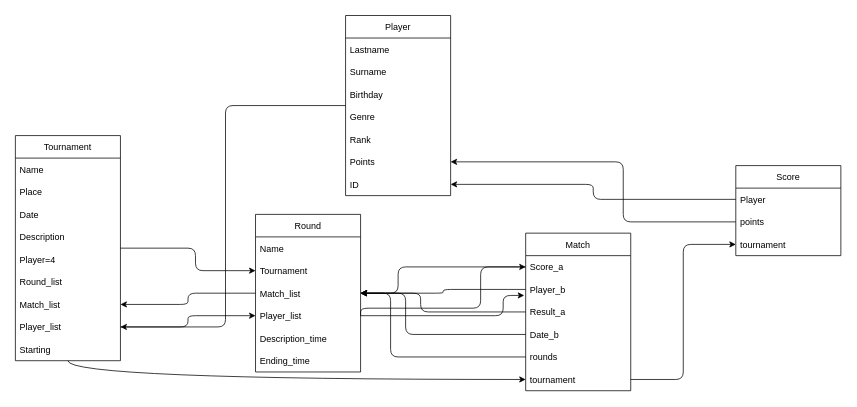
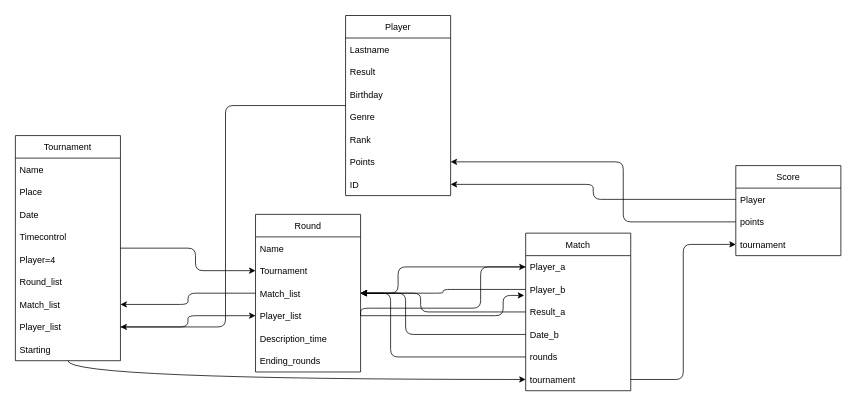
  <mxCell id="0" />
  <mxCell id="1" parent="0" />
  <mxCell id="2" style="edgeStyle=orthogonalEdgeStyle;curved=1;orthogonalLoop=1;jettySize=auto;html=1;" edge="1" parent="1" source="4" target="27"><mxGeometry relative="1" as="geometry" /></mxCell>
  <mxCell id="3" style="edgeStyle=orthogonalEdgeStyle;orthogonalLoop=1;jettySize=auto;html=1;entryX=0;entryY=0.5;entryDx=0;entryDy=0;rounded=1;" edge="1" parent="1" source="4" target="16"><mxGeometry relative="1" as="geometry"><Array as="points"><mxPoint x="260" y="330" /><mxPoint x="260" y="360" /></Array></mxGeometry></mxCell>
  <mxCell id="4" value="Tournament" style="swimlane;fontStyle=0;childLayout=stackLayout;horizontal=1;startSize=30;horizontalStack=0;resizeParent=1;resizeParentMax=0;resizeLast=0;collapsible=1;marginBottom=0;" vertex="1" parent="1"><mxGeometry x="20" y="180" width="140" height="300" as="geometry" /></mxCell>
  <mxCell id="5" value="Name" style="text;strokeColor=none;fillColor=none;align=left;verticalAlign=middle;spacingLeft=4;spacingRight=4;overflow=hidden;points=[[0,0.5],[1,0.5]];portConstraint=eastwest;rotatable=0;" vertex="1" parent="4"><mxGeometry y="30" width="140" height="30" as="geometry" /></mxCell>
  <mxCell id="6" value="Place" style="text;strokeColor=none;fillColor=none;align=left;verticalAlign=middle;spacingLeft=4;spacingRight=4;overflow=hidden;points=[[0,0.5],[1,0.5]];portConstraint=eastwest;rotatable=0;" vertex="1" parent="4"><mxGeometry y="60" width="140" height="30" as="geometry" /></mxCell>
  <mxCell id="7" value="Date" style="text;strokeColor=none;fillColor=none;align=left;verticalAlign=middle;spacingLeft=4;spacingRight=4;overflow=hidden;points=[[0,0.5],[1,0.5]];portConstraint=eastwest;rotatable=0;" vertex="1" parent="4"><mxGeometry y="90" width="140" height="30" as="geometry" /></mxCell>
- <mxCell id="8" value="Description" style="text;strokeColor=none;fillColor=none;align=left;verticalAlign=middle;spacingLeft=4;spacingRight=4;overflow=hidden;points=[[0,0.5],[1,0.5]];portConstraint=eastwest;rotatable=0;" vertex="1" parent="4"><mxGeometry y="120" width="140" height="30" as="geometry" /></mxCell>
+ <mxCell id="8" value="Timecontrol" style="text;strokeColor=none;fillColor=none;align=left;verticalAlign=middle;spacingLeft=4;spacingRight=4;overflow=hidden;points=[[0,0.5],[1,0.5]];portConstraint=eastwest;rotatable=0;" vertex="1" parent="4"><mxGeometry y="120" width="140" height="30" as="geometry" /></mxCell>
  <mxCell id="9" value="Player=4" style="text;strokeColor=none;fillColor=none;align=left;verticalAlign=middle;spacingLeft=4;spacingRight=4;overflow=hidden;points=[[0,0.5],[1,0.5]];portConstraint=eastwest;rotatable=0;" vertex="1" parent="4"><mxGeometry y="150" width="140" height="30" as="geometry" /></mxCell>
  <mxCell id="10" value="Round_list" style="text;strokeColor=none;fillColor=none;align=left;verticalAlign=middle;spacingLeft=4;spacingRight=4;overflow=hidden;points=[[0,0.5],[1,0.5]];portConstraint=eastwest;rotatable=0;" vertex="1" parent="4"><mxGeometry y="180" width="140" height="30" as="geometry" /></mxCell>
  <mxCell id="11" value="Match_list" style="text;strokeColor=none;fillColor=none;align=left;verticalAlign=middle;spacingLeft=4;spacingRight=4;overflow=hidden;points=[[0,0.5],[1,0.5]];portConstraint=eastwest;rotatable=0;" vertex="1" parent="4"><mxGeometry y="210" width="140" height="30" as="geometry" /></mxCell>
  <mxCell id="12" value="Player_list" style="text;strokeColor=none;fillColor=none;align=left;verticalAlign=middle;spacingLeft=4;spacingRight=4;overflow=hidden;points=[[0,0.5],[1,0.5]];portConstraint=eastwest;rotatable=0;" vertex="1" parent="4"><mxGeometry y="240" width="140" height="30" as="geometry" /></mxCell>
  <mxCell id="13" value="Starting" style="text;strokeColor=none;fillColor=none;align=left;verticalAlign=middle;spacingLeft=4;spacingRight=4;overflow=hidden;points=[[0,0.5],[1,0.5]];portConstraint=eastwest;rotatable=0;" vertex="1" parent="4"><mxGeometry y="270" width="140" height="30" as="geometry" /></mxCell>
  <mxCell id="14" value="Round" style="swimlane;fontStyle=0;childLayout=stackLayout;horizontal=1;startSize=30;horizontalStack=0;resizeParent=1;resizeParentMax=0;resizeLast=0;collapsible=1;marginBottom=0;" vertex="1" parent="1"><mxGeometry x="340" y="285" width="140" height="210" as="geometry" /></mxCell>
  <mxCell id="15" value="Name" style="text;strokeColor=none;fillColor=none;align=left;verticalAlign=middle;spacingLeft=4;spacingRight=4;overflow=hidden;points=[[0,0.5],[1,0.5]];portConstraint=eastwest;rotatable=0;" vertex="1" parent="14"><mxGeometry y="30" width="140" height="30" as="geometry" /></mxCell>
  <mxCell id="16" value="Tournament" style="text;strokeColor=none;fillColor=none;align=left;verticalAlign=middle;spacingLeft=4;spacingRight=4;overflow=hidden;points=[[0,0.5],[1,0.5]];portConstraint=eastwest;rotatable=0;" vertex="1" parent="14"><mxGeometry y="60" width="140" height="30" as="geometry" /></mxCell>
  <mxCell id="17" value="Match_list" style="text;strokeColor=none;fillColor=none;align=left;verticalAlign=middle;spacingLeft=4;spacingRight=4;overflow=hidden;points=[[0,0.5],[1,0.5]];portConstraint=eastwest;rotatable=0;" vertex="1" parent="14"><mxGeometry y="90" width="140" height="30" as="geometry" /></mxCell>
  <mxCell id="18" value="Player_list" style="text;strokeColor=none;fillColor=none;align=left;verticalAlign=middle;spacingLeft=4;spacingRight=4;overflow=hidden;points=[[0,0.5],[1,0.5]];portConstraint=eastwest;rotatable=0;" vertex="1" parent="14"><mxGeometry y="120" width="140" height="30" as="geometry" /></mxCell>
  <mxCell id="19" value="Description_time" style="text;strokeColor=none;fillColor=none;align=left;verticalAlign=middle;spacingLeft=4;spacingRight=4;overflow=hidden;points=[[0,0.5],[1,0.5]];portConstraint=eastwest;rotatable=0;" vertex="1" parent="14"><mxGeometry y="150" width="140" height="30" as="geometry" /></mxCell>
- <mxCell id="20" value="Ending_time" style="text;strokeColor=none;fillColor=none;align=left;verticalAlign=middle;spacingLeft=4;spacingRight=4;overflow=hidden;points=[[0,0.5],[1,0.5]];portConstraint=eastwest;rotatable=0;" vertex="1" parent="14"><mxGeometry y="180" width="140" height="30" as="geometry" /></mxCell>
+ <mxCell id="20" value="Ending_rounds" style="text;strokeColor=none;fillColor=none;align=left;verticalAlign=middle;spacingLeft=4;spacingRight=4;overflow=hidden;points=[[0,0.5],[1,0.5]];portConstraint=eastwest;rotatable=0;" vertex="1" parent="14"><mxGeometry y="180" width="140" height="30" as="geometry" /></mxCell>
  <mxCell id="21" value="Match" style="swimlane;fontStyle=0;childLayout=stackLayout;horizontal=1;startSize=30;horizontalStack=0;resizeParent=1;resizeParentMax=0;resizeLast=0;collapsible=1;marginBottom=0;" vertex="1" parent="1"><mxGeometry x="700" y="310" width="140" height="210" as="geometry" /></mxCell>
- <mxCell id="22" value="Score_a" style="text;strokeColor=none;fillColor=none;align=left;verticalAlign=middle;spacingLeft=4;spacingRight=4;overflow=hidden;points=[[0,0.5],[1,0.5]];portConstraint=eastwest;rotatable=0;" vertex="1" parent="21"><mxGeometry y="30" width="140" height="30" as="geometry" /></mxCell>
+ <mxCell id="22" value="Player_a" style="text;strokeColor=none;fillColor=none;align=left;verticalAlign=middle;spacingLeft=4;spacingRight=4;overflow=hidden;points=[[0,0.5],[1,0.5]];portConstraint=eastwest;rotatable=0;" vertex="1" parent="21"><mxGeometry y="30" width="140" height="30" as="geometry" /></mxCell>
  <mxCell id="23" value="Player_b" style="text;strokeColor=none;fillColor=none;align=left;verticalAlign=middle;spacingLeft=4;spacingRight=4;overflow=hidden;points=[[0,0.5],[1,0.5]];portConstraint=eastwest;rotatable=0;" vertex="1" parent="21"><mxGeometry y="60" width="140" height="30" as="geometry" /></mxCell>
  <mxCell id="24" value="Result_a" style="text;strokeColor=none;fillColor=none;align=left;verticalAlign=middle;spacingLeft=4;spacingRight=4;overflow=hidden;points=[[0,0.5],[1,0.5]];portConstraint=eastwest;rotatable=0;" vertex="1" parent="21"><mxGeometry y="90" width="140" height="30" as="geometry" /></mxCell>
  <mxCell id="25" value="Date_b" style="text;strokeColor=none;fillColor=none;align=left;verticalAlign=middle;spacingLeft=4;spacingRight=4;overflow=hidden;points=[[0,0.5],[1,0.5]];portConstraint=eastwest;rotatable=0;" vertex="1" parent="21"><mxGeometry y="120" width="140" height="30" as="geometry" /></mxCell>
  <mxCell id="26" value="rounds" style="text;strokeColor=none;fillColor=none;align=left;verticalAlign=middle;spacingLeft=4;spacingRight=4;overflow=hidden;points=[[0,0.5],[1,0.5]];portConstraint=eastwest;rotatable=0;" vertex="1" parent="21"><mxGeometry y="150" width="140" height="30" as="geometry" /></mxCell>
  <mxCell id="27" value="tournament" style="text;strokeColor=none;fillColor=none;align=left;verticalAlign=middle;spacingLeft=4;spacingRight=4;overflow=hidden;points=[[0,0.5],[1,0.5]];portConstraint=eastwest;rotatable=0;" vertex="1" parent="21"><mxGeometry y="180" width="140" height="30" as="geometry" /></mxCell>
  <mxCell id="28" value="Score" style="swimlane;fontStyle=0;childLayout=stackLayout;horizontal=1;startSize=30;horizontalStack=0;resizeParent=1;resizeParentMax=0;resizeLast=0;collapsible=1;marginBottom=0;" vertex="1" parent="1"><mxGeometry x="980" y="220" width="140" height="120" as="geometry" /></mxCell>
  <mxCell id="29" value="Player" style="text;strokeColor=none;fillColor=none;align=left;verticalAlign=middle;spacingLeft=4;spacingRight=4;overflow=hidden;points=[[0,0.5],[1,0.5]];portConstraint=eastwest;rotatable=0;" vertex="1" parent="28"><mxGeometry y="30" width="140" height="30" as="geometry" /></mxCell>
  <mxCell id="30" value="points" style="text;strokeColor=none;fillColor=none;align=left;verticalAlign=middle;spacingLeft=4;spacingRight=4;overflow=hidden;points=[[0,0.5],[1,0.5]];portConstraint=eastwest;rotatable=0;" vertex="1" parent="28"><mxGeometry y="60" width="140" height="30" as="geometry" /></mxCell>
  <mxCell id="31" value="tournament" style="text;strokeColor=none;fillColor=none;align=left;verticalAlign=middle;spacingLeft=4;spacingRight=4;overflow=hidden;points=[[0,0.5],[1,0.5]];portConstraint=eastwest;rotatable=0;" vertex="1" parent="28"><mxGeometry y="90" width="140" height="30" as="geometry" /></mxCell>
  <mxCell id="32" style="edgeStyle=orthogonalEdgeStyle;orthogonalLoop=1;jettySize=auto;html=1;rounded=1;" edge="1" parent="1" source="33" target="12"><mxGeometry relative="1" as="geometry"><Array as="points"><mxPoint x="300" y="140" /><mxPoint x="300" y="435" /></Array></mxGeometry></mxCell>
  <mxCell id="33" value="Player" style="swimlane;fontStyle=0;childLayout=stackLayout;horizontal=1;startSize=30;horizontalStack=0;resizeParent=1;resizeParentMax=0;resizeLast=0;collapsible=1;marginBottom=0;" vertex="1" parent="1"><mxGeometry x="460" y="20" width="140" height="240" as="geometry" /></mxCell>
  <mxCell id="34" value="Lastname" style="text;strokeColor=none;fillColor=none;align=left;verticalAlign=middle;spacingLeft=4;spacingRight=4;overflow=hidden;points=[[0,0.5],[1,0.5]];portConstraint=eastwest;rotatable=0;" vertex="1" parent="33"><mxGeometry y="30" width="140" height="30" as="geometry" /></mxCell>
- <mxCell id="35" value="Surname" style="text;strokeColor=none;fillColor=none;align=left;verticalAlign=middle;spacingLeft=4;spacingRight=4;overflow=hidden;points=[[0,0.5],[1,0.5]];portConstraint=eastwest;rotatable=0;" vertex="1" parent="33"><mxGeometry y="60" width="140" height="30" as="geometry" /></mxCell>
+ <mxCell id="35" value="Result" style="text;strokeColor=none;fillColor=none;align=left;verticalAlign=middle;spacingLeft=4;spacingRight=4;overflow=hidden;points=[[0,0.5],[1,0.5]];portConstraint=eastwest;rotatable=0;" vertex="1" parent="33"><mxGeometry y="60" width="140" height="30" as="geometry" /></mxCell>
  <mxCell id="36" value="Birthday" style="text;strokeColor=none;fillColor=none;align=left;verticalAlign=middle;spacingLeft=4;spacingRight=4;overflow=hidden;points=[[0,0.5],[1,0.5]];portConstraint=eastwest;rotatable=0;" vertex="1" parent="33"><mxGeometry y="90" width="140" height="30" as="geometry" /></mxCell>
  <mxCell id="37" value="Genre" style="text;strokeColor=none;fillColor=none;align=left;verticalAlign=middle;spacingLeft=4;spacingRight=4;overflow=hidden;points=[[0,0.5],[1,0.5]];portConstraint=eastwest;rotatable=0;" vertex="1" parent="33"><mxGeometry y="120" width="140" height="30" as="geometry" /></mxCell>
  <mxCell id="38" value="Rank" style="text;strokeColor=none;fillColor=none;align=left;verticalAlign=middle;spacingLeft=4;spacingRight=4;overflow=hidden;points=[[0,0.5],[1,0.5]];portConstraint=eastwest;rotatable=0;" vertex="1" parent="33"><mxGeometry y="150" width="140" height="30" as="geometry" /></mxCell>
  <mxCell id="39" value="Points" style="text;strokeColor=none;fillColor=none;align=left;verticalAlign=middle;spacingLeft=4;spacingRight=4;overflow=hidden;points=[[0,0.5],[1,0.5]];portConstraint=eastwest;rotatable=0;" vertex="1" parent="33"><mxGeometry y="180" width="140" height="30" as="geometry" /></mxCell>
  <mxCell id="40" value="ID" style="text;strokeColor=none;fillColor=none;align=left;verticalAlign=middle;spacingLeft=4;spacingRight=4;overflow=hidden;points=[[0,0.5],[1,0.5]];portConstraint=eastwest;rotatable=0;" vertex="1" parent="33"><mxGeometry y="210" width="140" height="30" as="geometry" /></mxCell>
  <mxCell id="41" style="edgeStyle=orthogonalEdgeStyle;orthogonalLoop=1;jettySize=auto;html=1;entryX=1;entryY=0.5;entryDx=0;entryDy=0;rounded=1;" edge="1" parent="1" source="30" target="39"><mxGeometry relative="1" as="geometry"><Array as="points"><mxPoint x="830" y="295" /><mxPoint x="830" y="215" /></Array></mxGeometry></mxCell>
  <mxCell id="42" style="edgeStyle=orthogonalEdgeStyle;orthogonalLoop=1;jettySize=auto;html=1;rounded=1;" edge="1" parent="1" source="26" target="17"><mxGeometry relative="1" as="geometry"><Array as="points"><mxPoint x="520" y="475" /><mxPoint x="520" y="390" /></Array></mxGeometry></mxCell>
  <mxCell id="43" style="edgeStyle=orthogonalEdgeStyle;orthogonalLoop=1;jettySize=auto;html=1;entryX=1;entryY=0.5;entryDx=0;entryDy=0;rounded=1;" edge="1" parent="1" source="17" target="11"><mxGeometry relative="1" as="geometry" /></mxCell>
  <mxCell id="44" style="edgeStyle=orthogonalEdgeStyle;orthogonalLoop=1;jettySize=auto;html=1;entryX=1;entryY=0.5;entryDx=0;entryDy=0;rounded=1;" edge="1" parent="1" source="29" target="40"><mxGeometry relative="1" as="geometry" /></mxCell>
  <mxCell id="45" style="edgeStyle=orthogonalEdgeStyle;orthogonalLoop=1;jettySize=auto;html=1;entryX=0;entryY=0.5;entryDx=0;entryDy=0;rounded=1;" edge="1" parent="1" source="27" target="31"><mxGeometry relative="1" as="geometry" /></mxCell>
  <mxCell id="46" style="edgeStyle=orthogonalEdgeStyle;orthogonalLoop=1;jettySize=auto;html=1;entryX=0;entryY=0.5;entryDx=0;entryDy=0;rounded=1;" edge="1" parent="1" source="12" target="18"><mxGeometry relative="1" as="geometry" /></mxCell>
  <mxCell id="47" style="edgeStyle=orthogonalEdgeStyle;orthogonalLoop=1;jettySize=auto;html=1;entryX=0;entryY=0.5;entryDx=0;entryDy=0;exitX=1;exitY=0.5;exitDx=0;exitDy=0;rounded=1;" edge="1" parent="1" source="18" target="22"><mxGeometry relative="1" as="geometry"><Array as="points"><mxPoint x="480" y="410" /><mxPoint x="640" y="410" /><mxPoint x="640" y="355" /></Array></mxGeometry></mxCell>
  <mxCell id="48" style="edgeStyle=orthogonalEdgeStyle;orthogonalLoop=1;jettySize=auto;html=1;entryX=-0.014;entryY=0.767;entryDx=0;entryDy=0;entryPerimeter=0;rounded=1;" edge="1" parent="1" source="18" target="23"><mxGeometry relative="1" as="geometry"><Array as="points"><mxPoint x="670" y="420" /><mxPoint x="670" y="393" /></Array></mxGeometry></mxCell>
  <mxCell id="49" style="edgeStyle=orthogonalEdgeStyle;orthogonalLoop=1;jettySize=auto;html=1;entryX=1;entryY=0.5;entryDx=0;entryDy=0;rounded=1;" edge="1" parent="1" source="22" target="17"><mxGeometry relative="1" as="geometry"><Array as="points"><mxPoint x="530" y="355" /><mxPoint x="530" y="390" /></Array></mxGeometry></mxCell>
  <mxCell id="50" style="edgeStyle=orthogonalEdgeStyle;orthogonalLoop=1;jettySize=auto;html=1;entryX=1;entryY=0.5;entryDx=0;entryDy=0;rounded=1;" edge="1" parent="1" source="23" target="17"><mxGeometry relative="1" as="geometry" /></mxCell>
  <mxCell id="51" style="edgeStyle=orthogonalEdgeStyle;orthogonalLoop=1;jettySize=auto;html=1;entryX=1;entryY=0.5;entryDx=0;entryDy=0;rounded=1;" edge="1" parent="1" source="24" target="17"><mxGeometry relative="1" as="geometry"><Array as="points"><mxPoint x="560" y="415" /><mxPoint x="560" y="390" /></Array></mxGeometry></mxCell>
  <mxCell id="52" style="edgeStyle=orthogonalEdgeStyle;orthogonalLoop=1;jettySize=auto;html=1;entryX=1;entryY=0.5;entryDx=0;entryDy=0;rounded=1;" edge="1" parent="1" source="25" target="17"><mxGeometry relative="1" as="geometry"><Array as="points"><mxPoint x="540" y="445" /><mxPoint x="540" y="390" /></Array></mxGeometry></mxCell>
